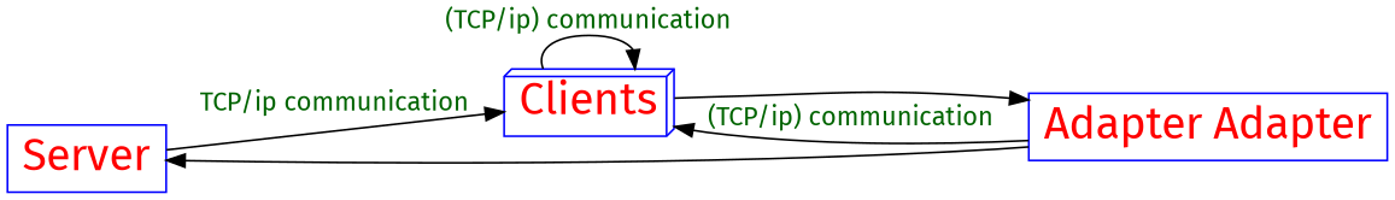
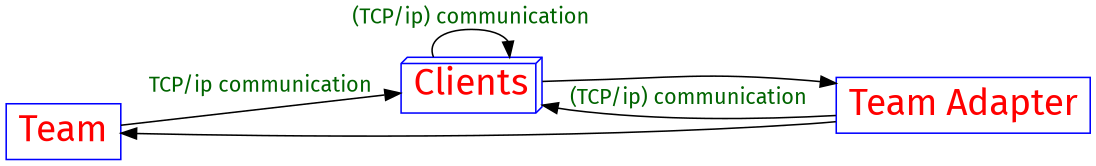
  digraph {
    fontname="Fira Sans"
    rankdir=LR
    node [color=Blue fontcolor=Red fontname="Fira Sans" fontsize=24 shape=box]
    edge [fontcolor=darkgreen fontname="Fira Sans"]
-   n1 [label=Server]
+   n1 [label=Team]
    n2 [label=Clients shape=box3d]
-   n3 [label="Adapter Adapter"]
+   n3 [label="Team Adapter"]
    n1 -> n2 [label="TCP/ip communication"]
    n2 -> n2 [label="(TCP/ip) communication"]
    n2 -> n3 [fontcolor=""]
    n3 -> n1 [fontcolor=""]
    n3 -> n2 [label="(TCP/ip) communication"]
  }
